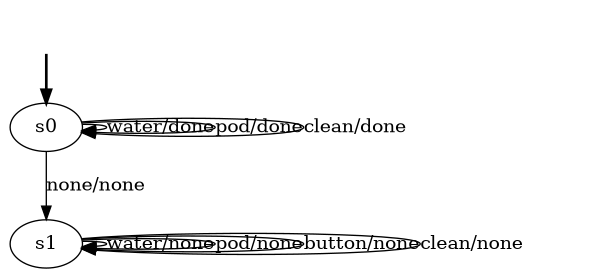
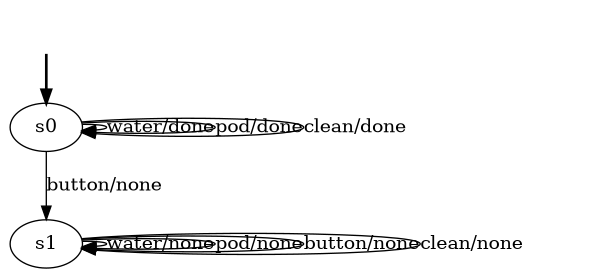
  digraph {
    fake [style=invisible]
    s0 [root=true]
    s1
    fake -> s0 [style=bold]
    s0 -> s0 [label="water/done"]
    s0 -> s0 [label="pod/done"]
    s0 -> s0 [label="clean/done"]
-   s0 -> s1 [label="none/none"]
+   s0 -> s1 [label="button/none"]
    s1 -> s1 [label="water/none"]
    s1 -> s1 [label="pod/none"]
    s1 -> s1 [label="button/none"]
    s1 -> s1 [label="clean/none"]
  }
